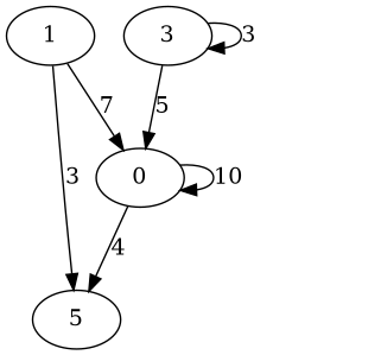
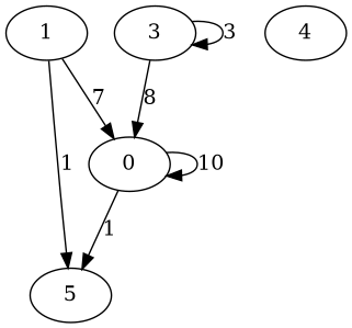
  digraph {
    0
    n2 [label=5]
    1
    3
+   4
    0 -> 0 [label=10]
-   0 -> n2 [label=4]
+   0 -> n2 [label=1]
    1 -> 0 [label=7]
-   1 -> n2 [label=3]
-   3 -> 0 [label=5]
+   1 -> n2 [label=1]
+   3 -> 0 [label=8]
    3 -> 3 [label=3]
  }
